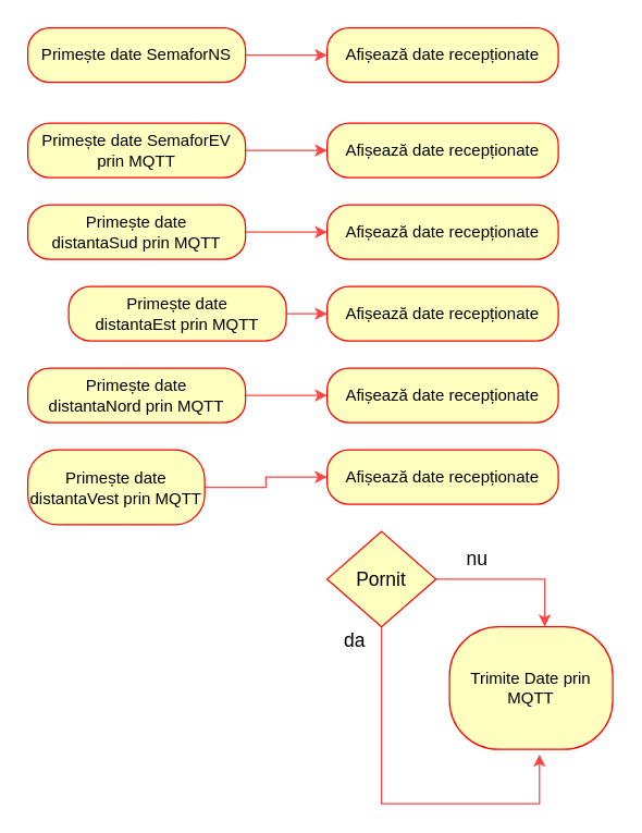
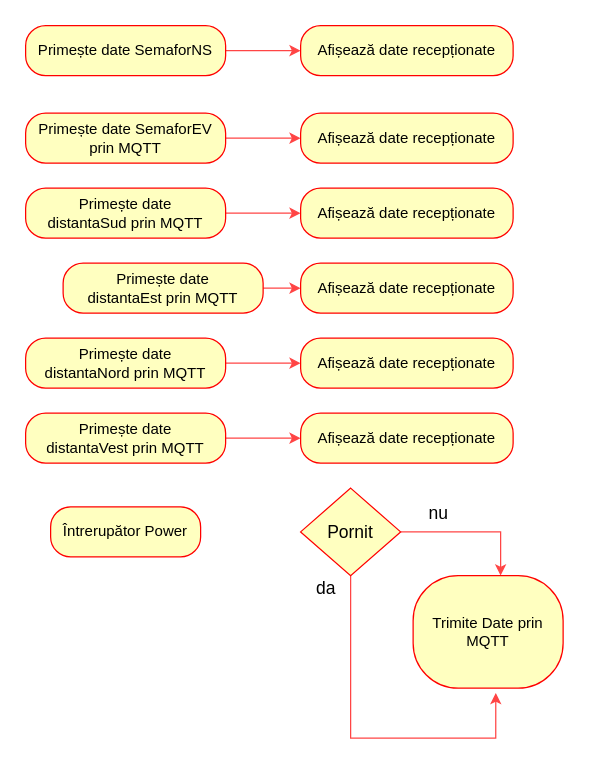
  <mxCell id="0" />
  <mxCell id="1" parent="0" />
  <mxCell id="2" value="" style="edgeStyle=orthogonalEdgeStyle;rounded=0;orthogonalLoop=1;jettySize=auto;html=1;labelBackgroundColor=none;strokeColor=#FF4545;fontSize=14;" edge="1" parent="1" source="3" target="14"><mxGeometry relative="1" as="geometry" /></mxCell>
  <mxCell id="3" value="Primește date SemaforNS" style="rounded=1;whiteSpace=wrap;html=1;arcSize=40;fontColor=#000000;fillColor=#ffffc0;strokeColor=#ff0000;" vertex="1" parent="1"><mxGeometry x="20" y="20" width="160" height="40" as="geometry" /></mxCell>
  <mxCell id="4" value="" style="edgeStyle=orthogonalEdgeStyle;rounded=0;orthogonalLoop=1;jettySize=auto;html=1;labelBackgroundColor=none;strokeColor=#FF4545;fontSize=14;" edge="1" parent="1" source="5" target="15"><mxGeometry relative="1" as="geometry" /></mxCell>
  <mxCell id="5" value="Primește date SemaforEV prin MQTT" style="rounded=1;whiteSpace=wrap;html=1;arcSize=40;fontColor=#000000;fillColor=#ffffc0;strokeColor=#ff0000;" vertex="1" parent="1"><mxGeometry x="20" y="90" width="160" height="40" as="geometry" /></mxCell>
  <mxCell id="6" value="" style="edgeStyle=orthogonalEdgeStyle;rounded=0;orthogonalLoop=1;jettySize=auto;html=1;labelBackgroundColor=none;strokeColor=#FF4545;fontSize=14;" edge="1" parent="1" source="7" target="16"><mxGeometry relative="1" as="geometry" /></mxCell>
  <mxCell id="7" value="Primește date distantaSud&amp;nbsp;prin MQTT" style="rounded=1;whiteSpace=wrap;html=1;arcSize=40;fontColor=#000000;fillColor=#ffffc0;strokeColor=#ff0000;" vertex="1" parent="1"><mxGeometry x="20" y="150" width="160" height="40" as="geometry" /></mxCell>
  <mxCell id="8" value="" style="edgeStyle=orthogonalEdgeStyle;rounded=0;orthogonalLoop=1;jettySize=auto;html=1;labelBackgroundColor=none;strokeColor=#FF4545;fontSize=14;" edge="1" parent="1" source="9" target="17"><mxGeometry relative="1" as="geometry" /></mxCell>
  <mxCell id="9" value="Primește date distantaEst&amp;nbsp;prin MQTT" style="rounded=1;whiteSpace=wrap;html=1;arcSize=40;fontColor=#000000;fillColor=#ffffc0;strokeColor=#ff0000;" vertex="1" parent="1"><mxGeometry x="50" y="210" width="160" height="40" as="geometry" /></mxCell>
  <mxCell id="10" value="" style="edgeStyle=orthogonalEdgeStyle;rounded=0;orthogonalLoop=1;jettySize=auto;html=1;labelBackgroundColor=none;strokeColor=#FF4545;fontSize=14;" edge="1" parent="1" source="11" target="18"><mxGeometry relative="1" as="geometry" /></mxCell>
  <mxCell id="11" value="Primește date distantaNord&amp;nbsp;prin MQTT" style="rounded=1;whiteSpace=wrap;html=1;arcSize=40;fontColor=#000000;fillColor=#ffffc0;strokeColor=#ff0000;" vertex="1" parent="1"><mxGeometry x="20" y="270" width="160" height="40" as="geometry" /></mxCell>
  <mxCell id="12" value="" style="edgeStyle=orthogonalEdgeStyle;rounded=0;orthogonalLoop=1;jettySize=auto;html=1;labelBackgroundColor=none;strokeColor=#FF4545;fontSize=14;" edge="1" parent="1" source="13" target="19"><mxGeometry relative="1" as="geometry" /></mxCell>
- <mxCell id="13" value="Primește date distantaVest&amp;nbsp;prin MQTT" style="rounded=1;whiteSpace=wrap;html=1;arcSize=40;fontColor=#000000;fillColor=#ffffc0;strokeColor=#ff0000;" vertex="1" parent="1"><mxGeometry x="20" y="330" width="130" height="55" as="geometry" /></mxCell>
+ <mxCell id="13" value="Primește date distantaVest&amp;nbsp;prin MQTT" style="rounded=1;whiteSpace=wrap;html=1;arcSize=40;fontColor=#000000;fillColor=#ffffc0;strokeColor=#ff0000;" vertex="1" parent="1"><mxGeometry x="20" y="330" width="160" height="40" as="geometry" /></mxCell>
  <mxCell id="14" value="Afișează date recepționate" style="rounded=1;whiteSpace=wrap;html=1;arcSize=40;fontColor=#000000;fillColor=#ffffc0;strokeColor=#ff0000;" vertex="1" parent="1"><mxGeometry x="240" y="20" width="170" height="40" as="geometry" /></mxCell>
  <mxCell id="15" value="Afișează date recepționate" style="rounded=1;whiteSpace=wrap;html=1;arcSize=40;fontColor=#000000;fillColor=#ffffc0;strokeColor=#ff0000;" vertex="1" parent="1"><mxGeometry x="240" y="90" width="170" height="40" as="geometry" /></mxCell>
  <mxCell id="16" value="Afișează date recepționate" style="rounded=1;whiteSpace=wrap;html=1;arcSize=40;fontColor=#000000;fillColor=#ffffc0;strokeColor=#ff0000;" vertex="1" parent="1"><mxGeometry x="240" y="150" width="170" height="40" as="geometry" /></mxCell>
  <mxCell id="17" value="Afișează date recepționate" style="rounded=1;whiteSpace=wrap;html=1;arcSize=40;fontColor=#000000;fillColor=#ffffc0;strokeColor=#ff0000;" vertex="1" parent="1"><mxGeometry x="240" y="210" width="170" height="40" as="geometry" /></mxCell>
  <mxCell id="18" value="Afișează date recepționate" style="rounded=1;whiteSpace=wrap;html=1;arcSize=40;fontColor=#000000;fillColor=#ffffc0;strokeColor=#ff0000;" vertex="1" parent="1"><mxGeometry x="240" y="270" width="170" height="40" as="geometry" /></mxCell>
  <mxCell id="19" value="Afișează date recepționate" style="rounded=1;whiteSpace=wrap;html=1;arcSize=40;fontColor=#000000;fillColor=#ffffc0;strokeColor=#ff0000;" vertex="1" parent="1"><mxGeometry x="240" y="330" width="170" height="40" as="geometry" /></mxCell>
+ <mxCell id="20" value="Întrerupător Power" style="rounded=1;whiteSpace=wrap;html=1;arcSize=40;fontColor=#000000;fillColor=#ffffc0;strokeColor=#ff0000;" vertex="1" parent="1"><mxGeometry x="40" y="405" width="120" height="40" as="geometry" /></mxCell>
  <mxCell id="21" value="nu" style="edgeStyle=orthogonalEdgeStyle;rounded=0;orthogonalLoop=1;jettySize=auto;html=1;labelBackgroundColor=none;strokeColor=#FF4545;fontSize=14;" edge="1" parent="1" source="23"><mxGeometry x="-0.474" y="15" relative="1" as="geometry"><mxPoint x="400" y="460" as="targetPoint" /><Array as="points"><mxPoint x="400" y="425" /></Array><mxPoint as="offset" /></mxGeometry></mxCell>
  <mxCell id="22" value="da" style="edgeStyle=orthogonalEdgeStyle;rounded=0;orthogonalLoop=1;jettySize=auto;html=1;labelBackgroundColor=none;strokeColor=#FF4545;fontSize=14;entryX=0.551;entryY=1.043;entryDx=0;entryDy=0;entryPerimeter=0;" edge="1" parent="1" source="23" target="24"><mxGeometry x="-0.928" y="-20" relative="1" as="geometry"><mxPoint x="280" y="540" as="targetPoint" /><Array as="points"><mxPoint x="280" y="590" /><mxPoint x="396" y="590" /></Array><mxPoint as="offset" /></mxGeometry></mxCell>
  <mxCell id="23" value="Pornit" style="rhombus;whiteSpace=wrap;html=1;fillColor=#ffffc0;strokeColor=#ff0000;fontSize=14;" vertex="1" parent="1"><mxGeometry x="240" y="390" width="80" height="70" as="geometry" /></mxCell>
  <mxCell id="24" value="Trimite Date prin MQTT" style="rounded=1;whiteSpace=wrap;html=1;arcSize=40;fontColor=#000000;fillColor=#ffffc0;strokeColor=#ff0000;" vertex="1" parent="1"><mxGeometry x="330" y="460" width="120" height="90" as="geometry" /></mxCell>
